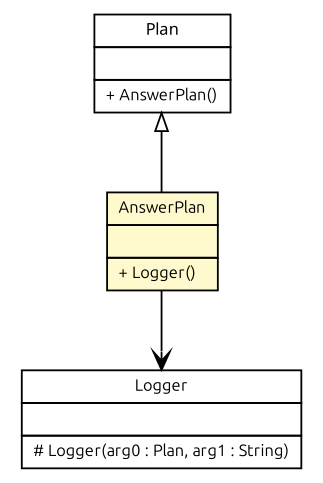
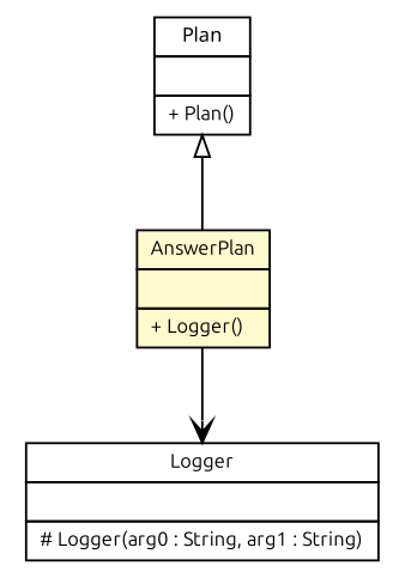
  digraph {
    fontname=Ubuntu
    nodesep=0.25
    ranksep=0.5
    node [fontcolor=black fontname=Ubuntu fontsize=9.0 shape=plaintext]
    edge [fontname=Ubuntu headport=p labelfontname=arial labelfontsize=10 tailport=p]
    n1 [label=<<table title="es.upm.dit.gsi.beast.mock.jadex.repositoryMock.AnswerPlan" border="0" cellborder="1" cellspacing="0" cellpadding="2" port="p" bgcolor="lemonChiffon" href="./AnswerPlan.html"> 		<tr><td><table border="0" cellspacing="0" cellpadding="1"> <tr><td align="center" balign="center"> AnswerPlan </td></tr> 		</table></td></tr> 		<tr><td><table border="0" cellspacing="0" cellpadding="1"> <tr><td align="left" balign="left">  </td></tr> 		</table></td></tr> 		<tr><td><table border="0" cellspacing="0" cellpadding="1"> <tr><td align="left" balign="left"> + Logger() </td></tr> 		</table></td></tr> 		</table>>]
-   n2 [label=<<table title="java.util.logging.Logger" border="0" cellborder="1" cellspacing="0" cellpadding="2" port="p" href="http://java.sun.com/j2se/1.4.2/docs/api/java/util/logging/Logger.html"> 		<tr><td><table border="0" cellspacing="0" cellpadding="1"> <tr><td align="center" balign="center"> Logger </td></tr> 		</table></td></tr> 		<tr><td><table border="0" cellspacing="0" cellpadding="1"> <tr><td align="left" balign="left">  </td></tr> 		</table></td></tr> 		<tr><td><table border="0" cellspacing="0" cellpadding="1"> <tr><td align="left" balign="left"> # Logger(arg0 : Plan, arg1 : String) </td></tr> 		</table></td></tr> 		</table>>]
-   n3 [label=<<table title="jadex.bdi.runtime.Plan" border="0" cellborder="1" cellspacing="0" cellpadding="2" port="p" href="http://java.sun.com/j2se/1.4.2/docs/api/jadex/bdi/runtime/Plan.html"> 		<tr><td><table border="0" cellspacing="0" cellpadding="1"> <tr><td align="center" balign="center"><font face="ariali"> Plan </font></td></tr> 		</table></td></tr> 		<tr><td><table border="0" cellspacing="0" cellpadding="1"> <tr><td align="left" balign="left">  </td></tr> 		</table></td></tr> 		<tr><td><table border="0" cellspacing="0" cellpadding="1"> <tr><td align="left" balign="left"> + AnswerPlan() </td></tr> 		</table></td></tr> 		</table>>]
+   n2 [label=<<table title="java.util.logging.Logger" border="0" cellborder="1" cellspacing="0" cellpadding="2" port="p" href="http://java.sun.com/j2se/1.4.2/docs/api/java/util/logging/Logger.html"> 		<tr><td><table border="0" cellspacing="0" cellpadding="1"> <tr><td align="center" balign="center"> Logger </td></tr> 		</table></td></tr> 		<tr><td><table border="0" cellspacing="0" cellpadding="1"> <tr><td align="left" balign="left">  </td></tr> 		</table></td></tr> 		<tr><td><table border="0" cellspacing="0" cellpadding="1"> <tr><td align="left" balign="left"> # Logger(arg0 : String, arg1 : String) </td></tr> 		</table></td></tr> 		</table>>]
+   n3 [label=<<table title="jadex.bdi.runtime.Plan" border="0" cellborder="1" cellspacing="0" cellpadding="2" port="p" href="http://java.sun.com/j2se/1.4.2/docs/api/jadex/bdi/runtime/Plan.html"> 		<tr><td><table border="0" cellspacing="0" cellpadding="1"> <tr><td align="center" balign="center"><font face="ariali"> Plan </font></td></tr> 		</table></td></tr> 		<tr><td><table border="0" cellspacing="0" cellpadding="1"> <tr><td align="left" balign="left">  </td></tr> 		</table></td></tr> 		<tr><td><table border="0" cellspacing="0" cellpadding="1"> <tr><td align="left" balign="left"> + Plan() </td></tr> 		</table></td></tr> 		</table>>]
    n1 -> n2 [arrowhead=open color=black fontcolor=black fontsize=10.0]
    n3 -> n1 [arrowtail=empty dir=back fontsize=10]
  }
